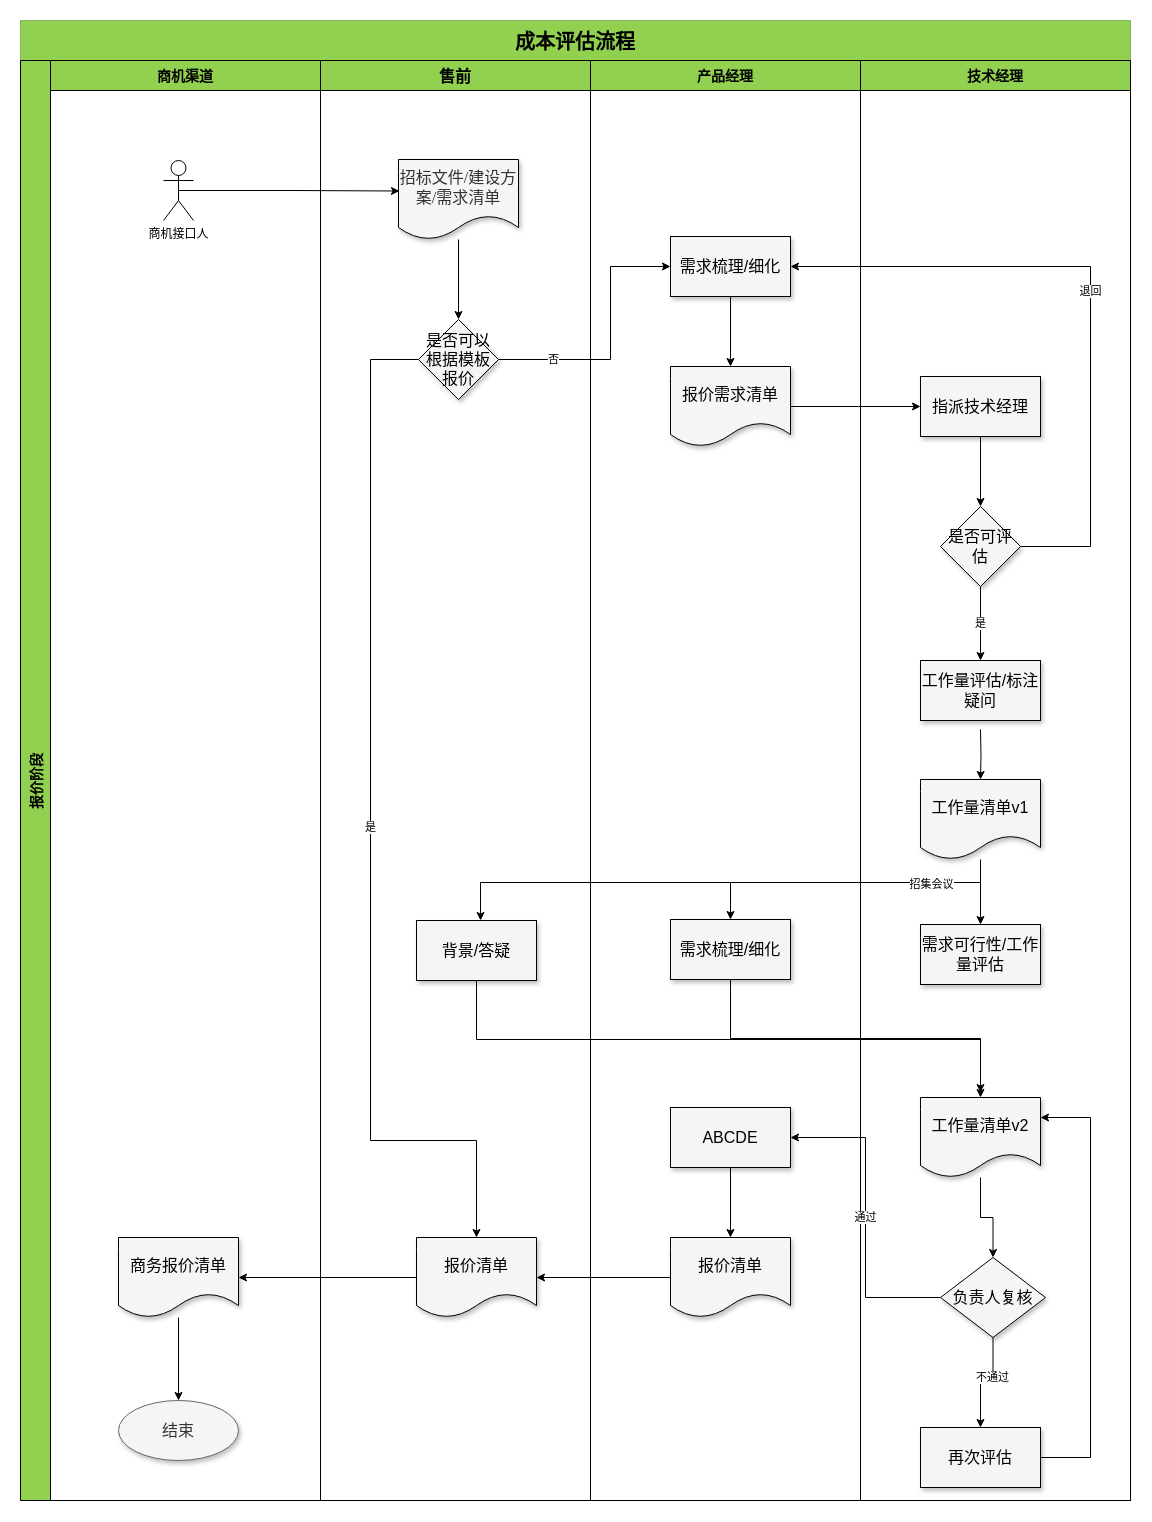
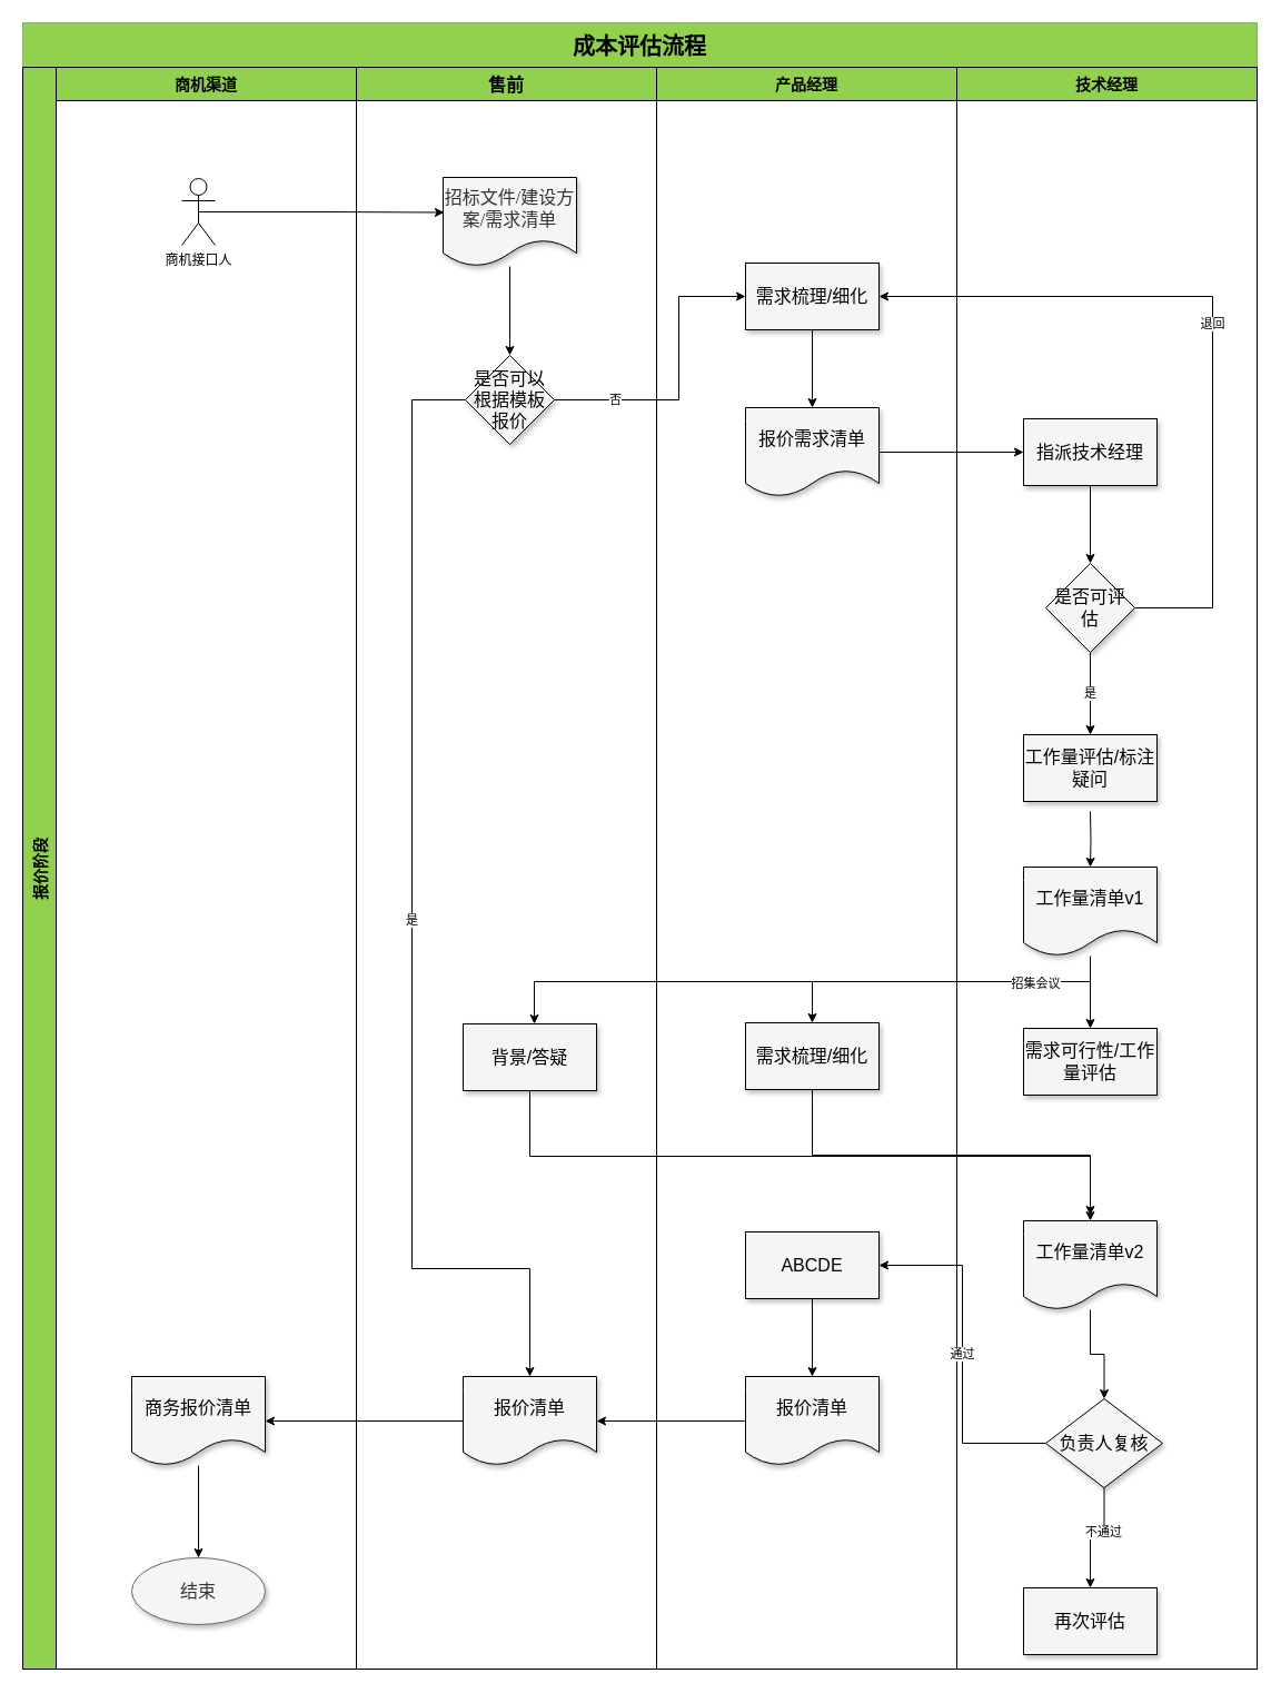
  <mxCell id="0" />
  <mxCell id="1" parent="0" />
  <mxCell id="2" value="成本评估流程" style="swimlane;childLayout=stackLayout;resizeParent=1;resizeParentMax=0;horizontal=1;startSize=40;horizontalStack=0;fillColor=#92D050;strokeColor=#82b366;fontSize=20;spacingTop=4;spacingBottom=4;swimlaneFillColor=none;arcSize=15;perimeterSpacing=0;gradientColor=none;spacing=2;" parent="1" vertex="1"><mxGeometry x="20" y="20" width="1110" height="1480" as="geometry"><mxRectangle x="220" y="250" width="100" height="30" as="alternateBounds" /></mxGeometry></mxCell>
  <mxCell id="3" value="报价阶段" style="swimlane;startSize=30;horizontal=0;fillColor=#92D050;fontSize=14;" parent="2" vertex="1"><mxGeometry y="40" width="1110" height="1440" as="geometry" /></mxCell>
  <mxCell id="4" value="商机渠道" style="swimlane;startSize=30;fillColor=#92D050;fontSize=14;" parent="3" vertex="1"><mxGeometry x="30" width="270" height="1440" as="geometry" /></mxCell>
  <mxCell id="5" value="商机接口人" style="shape=umlActor;verticalLabelPosition=bottom;verticalAlign=top;html=1;outlineConnect=0;" parent="4" vertex="1"><mxGeometry x="113" y="100" width="30" height="60" as="geometry" /></mxCell>
  <mxCell id="6" value="&lt;font data-font-src=&quot;https://fonts.cdnfonts.com/s/62899/chinese.msyh.woff&quot; face=&quot;Microsoft YaHei-2&quot; style=&quot;font-size: 16px;&quot;&gt;结束&lt;/font&gt;" style="ellipse;whiteSpace=wrap;html=1;shadow=1;sketch=0;fillColor=#f5f5f5;fontColor=#333333;strokeColor=#666666;" parent="4" vertex="1"><mxGeometry x="68" y="1340" width="120" height="60" as="geometry" /></mxCell>
  <mxCell id="7" value="" style="edgeStyle=orthogonalEdgeStyle;rounded=0;orthogonalLoop=1;jettySize=auto;html=1;" parent="4" source="8" target="6" edge="1"><mxGeometry relative="1" as="geometry" /></mxCell>
  <mxCell id="8" value="商务报价清单" style="shape=document;whiteSpace=wrap;html=1;boundedLbl=1;fontSize=16;fillColor=#F5F5F5;fontColor=#000000;shadow=1;sketch=0;" parent="4" vertex="1"><mxGeometry x="68" y="1177" width="120" height="80" as="geometry" /></mxCell>
  <mxCell id="9" value="技术经理" style="swimlane;fillColor=#92D050;fontSize=14;startSize=30;" parent="3" vertex="1"><mxGeometry x="840" width="270" height="1440" as="geometry" /></mxCell>
  <mxCell id="10" value="" style="edgeStyle=orthogonalEdgeStyle;rounded=0;orthogonalLoop=1;jettySize=auto;html=1;" edge="1" parent="9" source="11" target="21"><mxGeometry relative="1" as="geometry" /></mxCell>
  <mxCell id="11" value="工作量清单v2" style="shape=document;whiteSpace=wrap;html=1;boundedLbl=1;fontSize=16;fillColor=#F5F5F5;fontColor=#000000;shadow=1;sketch=0;" parent="9" vertex="1"><mxGeometry x="60" y="1037" width="120" height="80" as="geometry" /></mxCell>
  <mxCell id="12" value="" style="edgeStyle=orthogonalEdgeStyle;rounded=0;orthogonalLoop=1;jettySize=auto;html=1;" edge="1" parent="9" source="13" target="18"><mxGeometry relative="1" as="geometry" /></mxCell>
  <mxCell id="13" value="指派技术经理" style="whiteSpace=wrap;html=1;fillColor=#F5F5F5;fontColor=#000000;shadow=1;sketch=0;fontSize=16;" parent="9" vertex="1"><mxGeometry x="60" y="316" width="120" height="60" as="geometry" /></mxCell>
  <mxCell id="14" value="" style="edgeStyle=orthogonalEdgeStyle;rounded=0;orthogonalLoop=1;jettySize=auto;html=1;" parent="9" target="16" edge="1"><mxGeometry relative="1" as="geometry"><mxPoint x="120" y="669" as="sourcePoint" /></mxGeometry></mxCell>
  <mxCell id="15" value="工作量评估/标注疑问" style="whiteSpace=wrap;html=1;fontSize=16;fillColor=#F5F5F5;fontColor=#000000;shadow=1;sketch=0;" parent="9" vertex="1"><mxGeometry x="60" y="600" width="120" height="60" as="geometry" /></mxCell>
  <mxCell id="16" value="工作量清单v1" style="shape=document;whiteSpace=wrap;html=1;boundedLbl=1;fontSize=16;fillColor=#F5F5F5;fontColor=#000000;shadow=1;sketch=0;" parent="9" vertex="1"><mxGeometry x="60" y="719" width="120" height="80" as="geometry" /></mxCell>
  <mxCell id="17" value="是" style="edgeStyle=orthogonalEdgeStyle;rounded=0;orthogonalLoop=1;jettySize=auto;html=1;exitX=0.5;exitY=1;exitDx=0;exitDy=0;entryX=0.5;entryY=0;entryDx=0;entryDy=0;" edge="1" parent="9" source="18" target="15"><mxGeometry relative="1" as="geometry" /></mxCell>
  <mxCell id="18" value="是否可评估" style="rhombus;whiteSpace=wrap;html=1;fontSize=16;fillColor=#F5F5F5;fontColor=#000000;shadow=1;sketch=0;" vertex="1" parent="9"><mxGeometry x="80" y="446" width="80" height="80" as="geometry" /></mxCell>
  <mxCell id="19" value="" style="edgeStyle=orthogonalEdgeStyle;rounded=0;orthogonalLoop=1;jettySize=auto;html=1;" edge="1" parent="9" source="21" target="23"><mxGeometry relative="1" as="geometry" /></mxCell>
  <mxCell id="20" value="不通过" style="edgeLabel;html=1;align=center;verticalAlign=middle;resizable=0;points=[];" vertex="1" connectable="0" parent="19"><mxGeometry x="-0.233" y="-1" relative="1" as="geometry"><mxPoint as="offset" /></mxGeometry></mxCell>
  <mxCell id="21" value="负责人复核" style="rhombus;whiteSpace=wrap;html=1;fontSize=16;fillColor=#F5F5F5;fontColor=#000000;shadow=1;sketch=0;" vertex="1" parent="9"><mxGeometry x="80" y="1197" width="105" height="80" as="geometry" /></mxCell>
- <mxCell id="22" style="edgeStyle=orthogonalEdgeStyle;rounded=0;orthogonalLoop=1;jettySize=auto;html=1;exitX=1;exitY=0.5;exitDx=0;exitDy=0;entryX=1;entryY=0.25;entryDx=0;entryDy=0;" edge="1" parent="9" source="23" target="11"><mxGeometry relative="1" as="geometry"><Array as="points"><mxPoint x="230" y="1397" /><mxPoint x="230" y="1057" /></Array></mxGeometry></mxCell>
  <mxCell id="23" value="再次评估" style="whiteSpace=wrap;html=1;fontSize=16;fillColor=#F5F5F5;fontColor=#000000;shadow=1;sketch=0;" vertex="1" parent="9"><mxGeometry x="60" y="1367" width="120" height="60" as="geometry" /></mxCell>
  <mxCell id="24" value="售前" style="swimlane;startSize=30;fillColor=#92D050;fontSize=16;fontColor=#000000;" parent="3" vertex="1"><mxGeometry x="300" width="270" height="1440" as="geometry" /></mxCell>
  <mxCell id="25" value="" style="edgeStyle=orthogonalEdgeStyle;rounded=0;orthogonalLoop=1;jettySize=auto;html=1;" parent="24" source="26" target="30" edge="1"><mxGeometry relative="1" as="geometry" /></mxCell>
  <mxCell id="26" value="&lt;font face=&quot;Microsoft YaHei-2&quot; data-font-src=&quot;https://fonts.cdnfonts.com/s/62899/chinese.msyh.woff&quot; style=&quot;font-size: 16px;&quot; color=&quot;#333333&quot;&gt;招标文件/建设方案/需求清单&lt;/font&gt;" style="shape=document;whiteSpace=wrap;html=1;boundedLbl=1;shadow=1;sketch=0;fontSize=12;fontColor=#FFC000;fillColor=#F5F5F5;" parent="24" vertex="1"><mxGeometry x="78" y="99" width="120" height="80" as="geometry" /></mxCell>
  <mxCell id="27" style="edgeStyle=orthogonalEdgeStyle;rounded=0;orthogonalLoop=1;jettySize=auto;html=1;exitX=0.5;exitY=1;exitDx=0;exitDy=0;" parent="24" edge="1"><mxGeometry relative="1" as="geometry"><mxPoint x="660" y="1032" as="targetPoint" /><mxPoint x="156" y="919" as="sourcePoint" /><Array as="points"><mxPoint x="156" y="979" /><mxPoint x="660" y="979" /></Array></mxGeometry></mxCell>
  <mxCell id="28" value="背景/答疑" style="whiteSpace=wrap;html=1;fontSize=16;fillColor=#F5F5F5;fontColor=#000000;shadow=1;sketch=0;" parent="24" vertex="1"><mxGeometry x="96" y="860" width="120" height="60" as="geometry" /></mxCell>
  <mxCell id="29" value="是" style="edgeStyle=orthogonalEdgeStyle;rounded=0;orthogonalLoop=1;jettySize=auto;html=1;exitX=0;exitY=0.5;exitDx=0;exitDy=0;entryX=0.5;entryY=0;entryDx=0;entryDy=0;" parent="24" source="30" target="31" edge="1"><mxGeometry relative="1" as="geometry"><Array as="points"><mxPoint x="50" y="299" /><mxPoint x="50" y="1080" /><mxPoint x="156" y="1080" /></Array></mxGeometry></mxCell>
  <mxCell id="30" value="是否可以根据模板报价" style="rhombus;whiteSpace=wrap;html=1;fillColor=#F5F5F5;fontColor=#000000;shadow=1;sketch=0;fontSize=16;" parent="24" vertex="1"><mxGeometry x="98" y="259" width="80" height="80" as="geometry" /></mxCell>
  <mxCell id="31" value="报价清单" style="shape=document;whiteSpace=wrap;html=1;boundedLbl=1;fontSize=16;fillColor=#F5F5F5;fontColor=#000000;shadow=1;sketch=0;" parent="24" vertex="1"><mxGeometry x="96" y="1177" width="120" height="80" as="geometry" /></mxCell>
  <mxCell id="32" value="产品经理" style="swimlane;fillColor=#92D050;fontSize=14;startSize=30;" parent="3" vertex="1"><mxGeometry x="570" width="270" height="1440" as="geometry" /></mxCell>
  <mxCell id="33" value="需求梳理/细化" style="whiteSpace=wrap;html=1;fillColor=#F5F5F5;fontColor=#000000;shadow=1;sketch=0;fontSize=16;" parent="32" vertex="1"><mxGeometry x="80" y="176" width="120" height="60" as="geometry" /></mxCell>
  <mxCell id="34" value="" style="edgeStyle=orthogonalEdgeStyle;rounded=0;orthogonalLoop=1;jettySize=auto;html=1;" parent="32" target="37" edge="1"><mxGeometry relative="1" as="geometry"><mxPoint x="390" y="802" as="sourcePoint" /><Array as="points"><mxPoint x="390" y="822" /><mxPoint x="140" y="822" /></Array></mxGeometry></mxCell>
  <mxCell id="35" value="报价需求清单" style="shape=document;whiteSpace=wrap;html=1;boundedLbl=1;fontSize=16;fillColor=#F5F5F5;fontColor=#000000;shadow=1;sketch=0;" parent="32" vertex="1"><mxGeometry x="80" y="306" width="120" height="80" as="geometry" /></mxCell>
  <mxCell id="36" value="" style="edgeStyle=orthogonalEdgeStyle;rounded=0;orthogonalLoop=1;jettySize=auto;html=1;" parent="32" source="33" target="35" edge="1"><mxGeometry relative="1" as="geometry" /></mxCell>
  <mxCell id="37" value="需求梳理/细化" style="whiteSpace=wrap;html=1;fontSize=16;fillColor=#F5F5F5;fontColor=#000000;shadow=1;sketch=0;" parent="32" vertex="1"><mxGeometry x="80" y="859" width="120" height="60" as="geometry" /></mxCell>
  <mxCell id="38" value="需求可行性/工作量评估" style="whiteSpace=wrap;html=1;fontSize=16;fillColor=#F5F5F5;fontColor=#000000;shadow=1;sketch=0;" parent="32" vertex="1"><mxGeometry x="330" y="864" width="120" height="60" as="geometry" /></mxCell>
  <mxCell id="39" value="" style="edgeStyle=orthogonalEdgeStyle;rounded=0;orthogonalLoop=1;jettySize=auto;html=1;" parent="32" source="40" target="41" edge="1"><mxGeometry relative="1" as="geometry" /></mxCell>
  <mxCell id="40" value="ABCDE" style="whiteSpace=wrap;html=1;fontSize=16;fillColor=#F5F5F5;fontColor=#000000;shadow=1;sketch=0;" parent="32" vertex="1"><mxGeometry x="80" y="1047" width="120" height="60" as="geometry" /></mxCell>
  <mxCell id="41" value="报价清单" style="shape=document;whiteSpace=wrap;html=1;boundedLbl=1;fontSize=16;fillColor=#F5F5F5;fontColor=#000000;shadow=1;sketch=0;" parent="32" vertex="1"><mxGeometry x="80" y="1177" width="120" height="80" as="geometry" /></mxCell>
  <mxCell id="42" style="edgeStyle=orthogonalEdgeStyle;rounded=0;orthogonalLoop=1;jettySize=auto;html=1;exitX=0.5;exitY=0.5;exitDx=0;exitDy=0;exitPerimeter=0;entryX=0.008;entryY=0.394;entryDx=0;entryDy=0;entryPerimeter=0;" parent="3" source="5" target="26" edge="1"><mxGeometry relative="1" as="geometry" /></mxCell>
  <mxCell id="43" value="" style="edgeStyle=orthogonalEdgeStyle;rounded=0;orthogonalLoop=1;jettySize=auto;html=1;exitX=1;exitY=0.5;exitDx=0;exitDy=0;" parent="3" source="30" target="33" edge="1"><mxGeometry relative="1" as="geometry"><Array as="points"><mxPoint x="590" y="299" /><mxPoint x="590" y="206" /></Array></mxGeometry></mxCell>
  <mxCell id="44" value="否" style="edgeLabel;html=1;align=center;verticalAlign=middle;resizable=0;points=[];" parent="43" vertex="1" connectable="0"><mxGeometry x="-0.593" y="1" relative="1" as="geometry"><mxPoint as="offset" /></mxGeometry></mxCell>
  <mxCell id="45" value="" style="edgeStyle=orthogonalEdgeStyle;rounded=0;orthogonalLoop=1;jettySize=auto;html=1;" parent="3" target="28" edge="1"><mxGeometry relative="1" as="geometry"><Array as="points"><mxPoint x="960" y="822" /><mxPoint x="460" y="822" /></Array><mxPoint x="960" y="802" as="sourcePoint" /></mxGeometry></mxCell>
  <mxCell id="46" value="招集会议" style="edgeLabel;html=1;align=center;verticalAlign=middle;resizable=0;points=[];" parent="45" vertex="1" connectable="0"><mxGeometry x="-0.748" y="1" relative="1" as="geometry"><mxPoint as="offset" /></mxGeometry></mxCell>
  <mxCell id="47" style="edgeStyle=orthogonalEdgeStyle;rounded=0;orthogonalLoop=1;jettySize=auto;html=1;exitX=0.5;exitY=1;exitDx=0;exitDy=0;entryX=0.5;entryY=0;entryDx=0;entryDy=0;" parent="3" source="37" target="11" edge="1"><mxGeometry relative="1" as="geometry" /></mxCell>
  <mxCell id="48" style="edgeStyle=orthogonalEdgeStyle;rounded=0;orthogonalLoop=1;jettySize=auto;html=1;exitX=1;exitY=0.5;exitDx=0;exitDy=0;entryX=0;entryY=0.5;entryDx=0;entryDy=0;" parent="3" source="35" target="13" edge="1"><mxGeometry relative="1" as="geometry" /></mxCell>
  <mxCell id="49" value="" style="edgeStyle=orthogonalEdgeStyle;rounded=0;orthogonalLoop=1;jettySize=auto;html=1;" parent="3" source="16" target="38" edge="1"><mxGeometry relative="1" as="geometry" /></mxCell>
  <mxCell id="50" value="通过" style="edgeStyle=orthogonalEdgeStyle;rounded=0;orthogonalLoop=1;jettySize=auto;html=1;exitX=0;exitY=0.5;exitDx=0;exitDy=0;entryX=1;entryY=0.5;entryDx=0;entryDy=0;" parent="3" source="21" target="40" edge="1"><mxGeometry relative="1" as="geometry" /></mxCell>
  <mxCell id="51" style="edgeStyle=orthogonalEdgeStyle;rounded=0;orthogonalLoop=1;jettySize=auto;html=1;exitX=0;exitY=0.5;exitDx=0;exitDy=0;entryX=1;entryY=0.5;entryDx=0;entryDy=0;" parent="3" source="41" target="31" edge="1"><mxGeometry relative="1" as="geometry" /></mxCell>
  <mxCell id="52" style="edgeStyle=orthogonalEdgeStyle;rounded=0;orthogonalLoop=1;jettySize=auto;html=1;exitX=0;exitY=0.5;exitDx=0;exitDy=0;" parent="3" source="31" target="8" edge="1"><mxGeometry relative="1" as="geometry" /></mxCell>
  <mxCell id="53" value="退回" style="edgeStyle=orthogonalEdgeStyle;rounded=0;orthogonalLoop=1;jettySize=auto;html=1;exitX=1;exitY=0.5;exitDx=0;exitDy=0;entryX=1;entryY=0.5;entryDx=0;entryDy=0;" edge="1" parent="3" source="18" target="33"><mxGeometry relative="1" as="geometry"><Array as="points"><mxPoint x="1070" y="486" /><mxPoint x="1070" y="206" /></Array></mxGeometry></mxCell>
